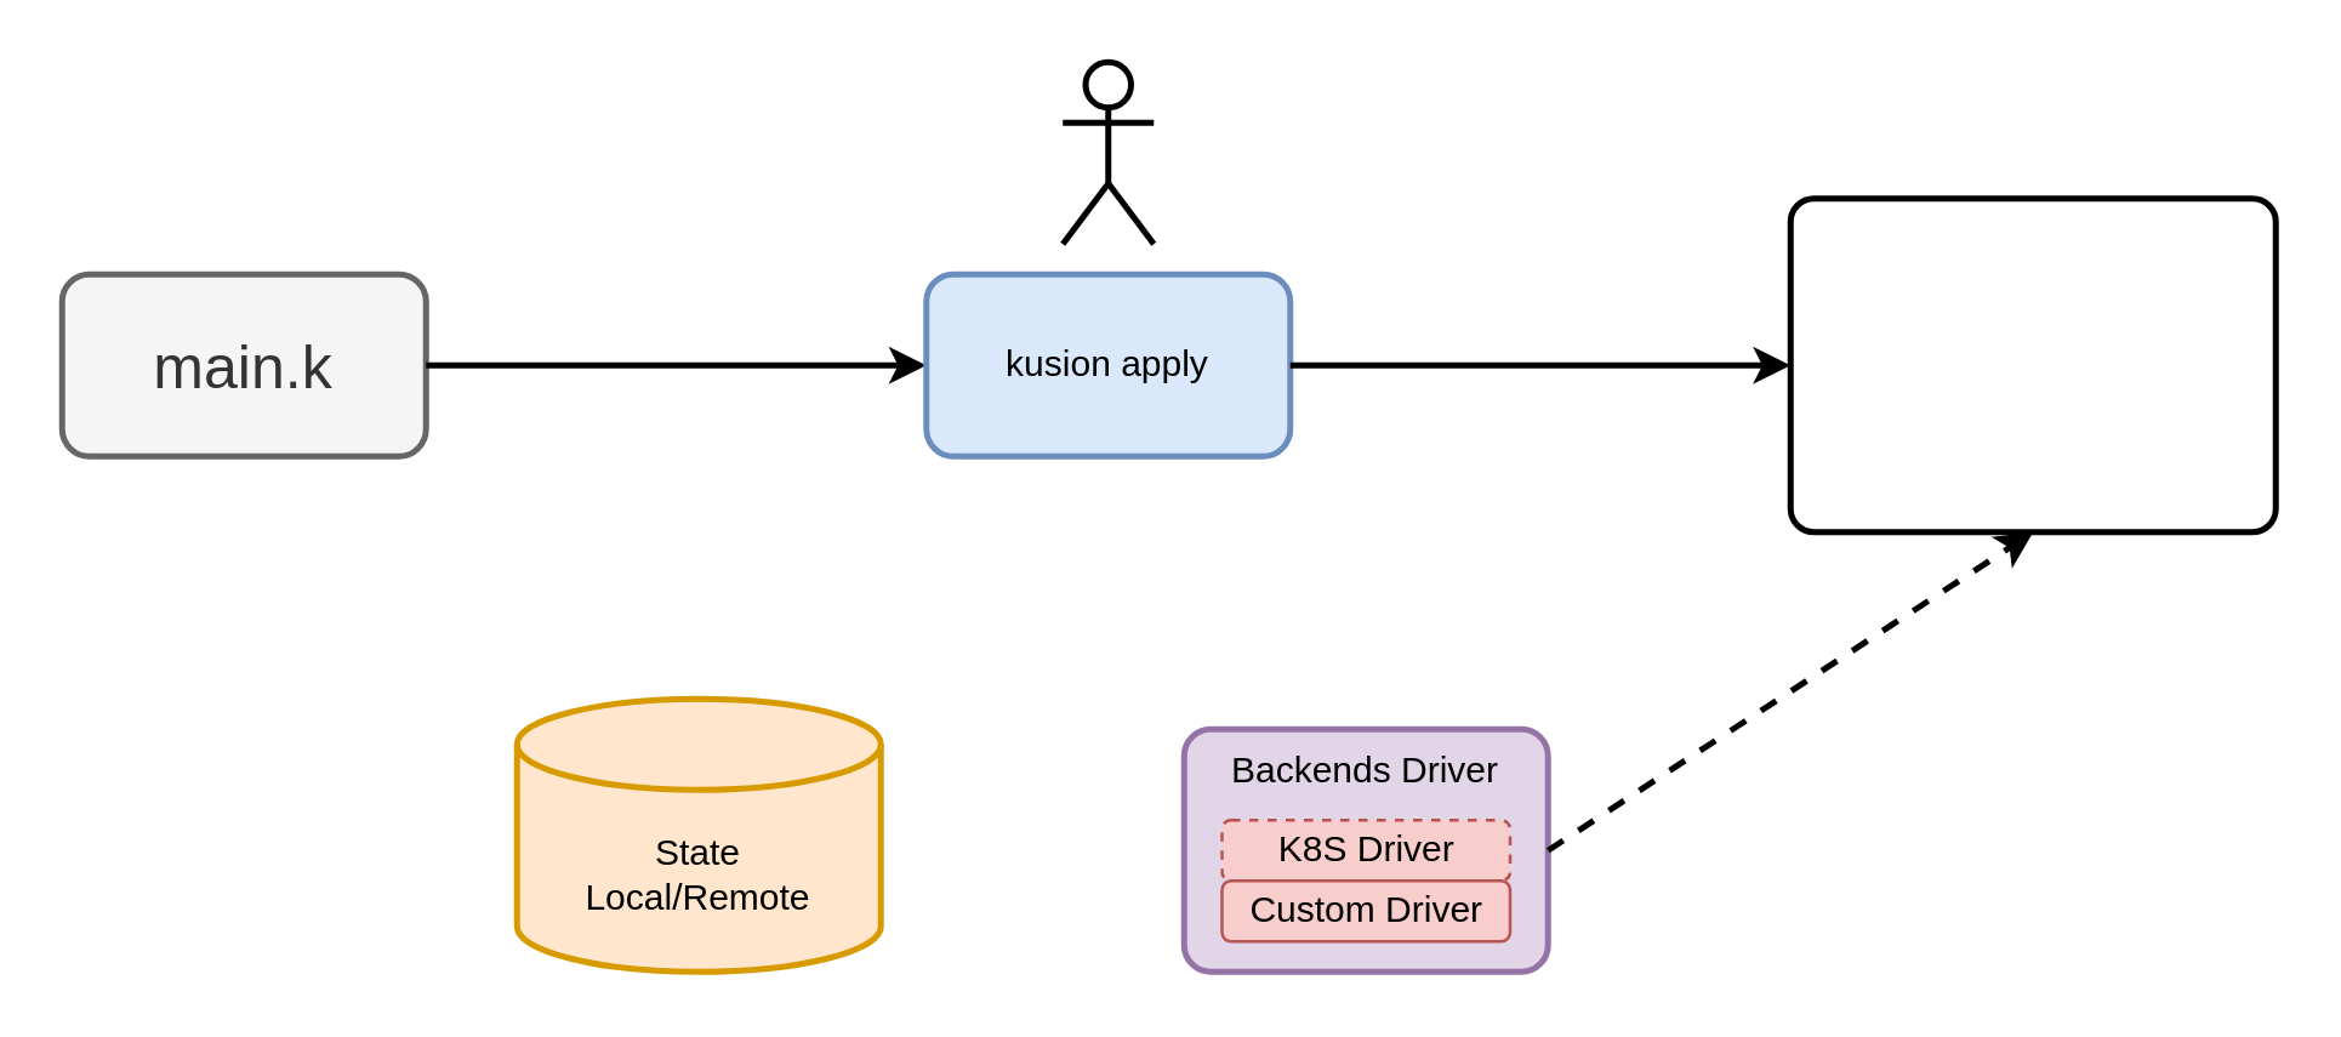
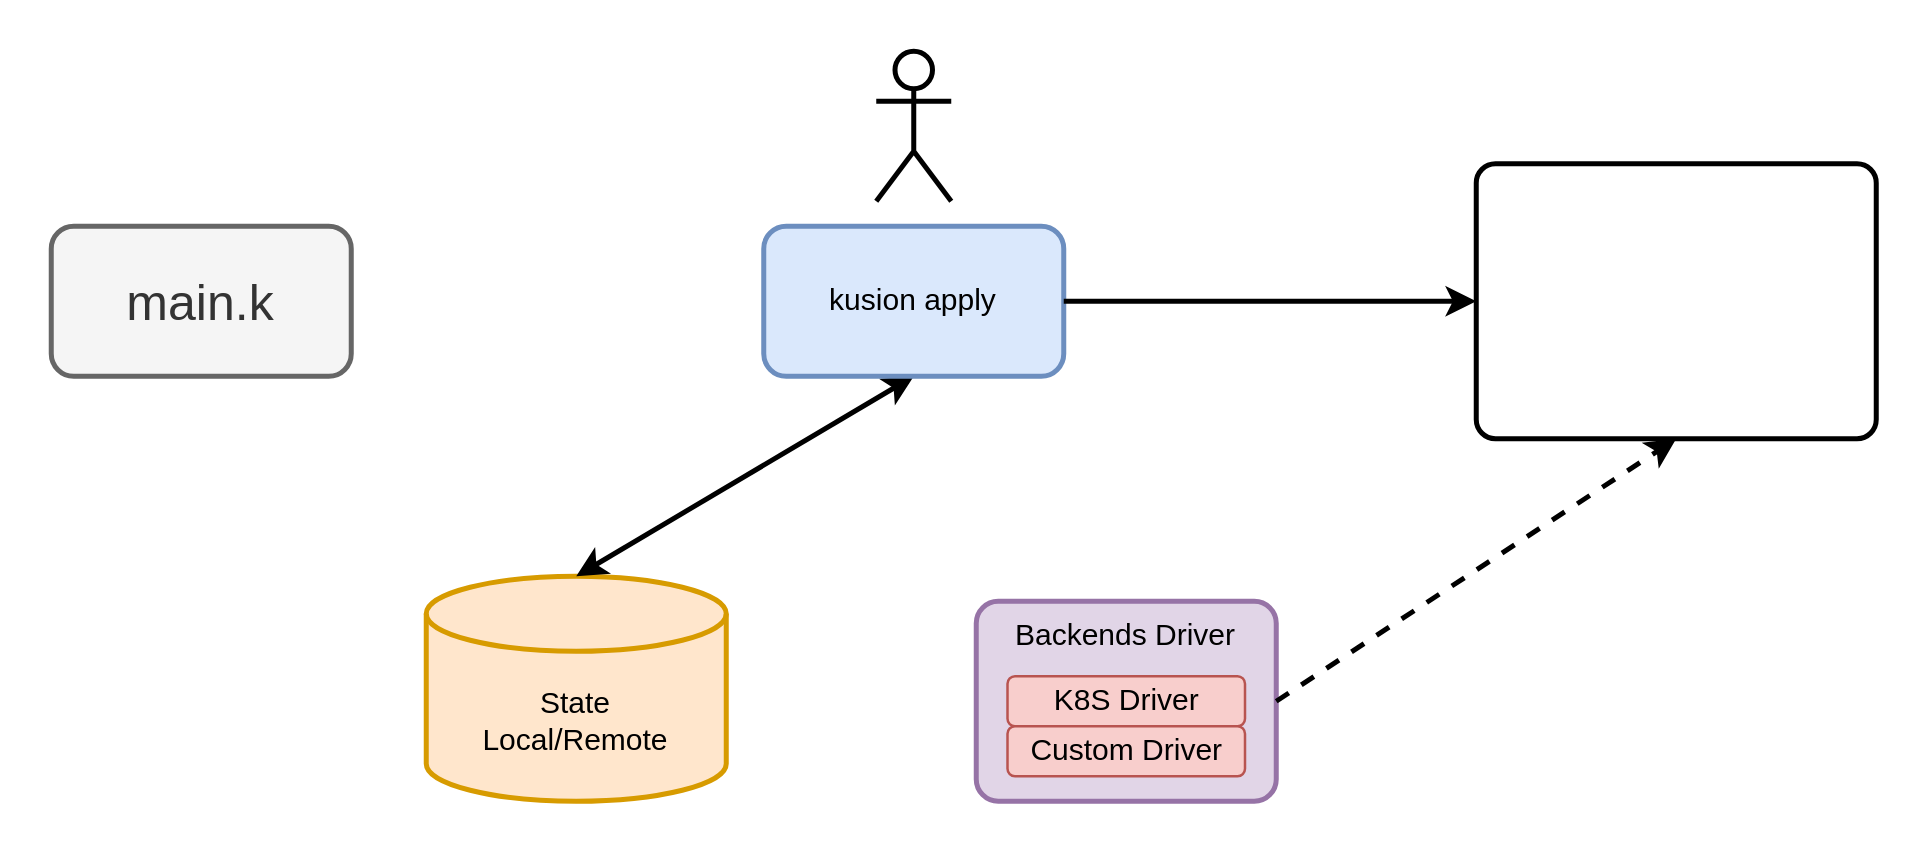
  <mxCell id="0" />
  <mxCell id="1" parent="0" />
  <mxCell id="2" value="&lt;font style=&quot;font-size: 20px&quot;&gt;main.k&lt;/font&gt;" style="rounded=1;whiteSpace=wrap;html=1;strokeWidth=2;fillColor=#f5f5f5;strokeColor=#666666;fontColor=#333333;" parent="1" vertex="1"><mxGeometry x="20" y="90" width="120" height="60" as="geometry" /></mxCell>
  <mxCell id="3" value="State&lt;br&gt;Local/Remote" style="shape=cylinder3;whiteSpace=wrap;html=1;boundedLbl=1;backgroundOutline=1;size=15;strokeWidth=2;verticalAlign=middle;fillColor=#ffe6cc;strokeColor=#d79b00;" parent="1" vertex="1"><mxGeometry x="170" y="230" width="120" height="90" as="geometry" /></mxCell>
- <mxCell id="5" value="" style="endArrow=classic;html=1;strokeWidth=2;exitX=1;exitY=0.5;exitDx=0;exitDy=0;entryX=0;entryY=0.5;entryDx=0;entryDy=0;" parent="1" source="2" target="7" edge="1"><mxGeometry width="50" height="50" relative="1" as="geometry"><mxPoint x="-10" y="70" as="sourcePoint" /><mxPoint x="310" y="120" as="targetPoint" /></mxGeometry></mxCell>
+ <mxCell id="4" value="" style="endArrow=classic;html=1;strokeWidth=2;entryX=0.5;entryY=0;entryDx=0;entryDy=0;exitX=0.5;exitY=1;exitDx=0;exitDy=0;entryPerimeter=0;startArrow=classic;startFill=1;" parent="1" source="7" target="3" edge="1"><mxGeometry width="50" height="50" relative="1" as="geometry"><mxPoint x="120" y="310" as="sourcePoint" /><mxPoint x="350" y="290" as="targetPoint" /></mxGeometry></mxCell>
  <mxCell id="6" value="Backends Driver" style="rounded=1;whiteSpace=wrap;html=1;strokeWidth=2;verticalAlign=top;arcSize=11;fillColor=#e1d5e7;strokeColor=#9673a6;" parent="1" vertex="1"><mxGeometry x="390" y="240" width="120" height="80" as="geometry" /></mxCell>
  <mxCell id="7" value="kusion apply" style="rounded=1;whiteSpace=wrap;html=1;strokeWidth=2;fillColor=#dae8fc;strokeColor=#6c8ebf;" vertex="1" parent="1"><mxGeometry x="305" y="90" width="120" height="60" as="geometry" /></mxCell>
  <mxCell id="8" value="" style="endArrow=classic;html=1;strokeWidth=2;exitX=1;exitY=0.5;exitDx=0;exitDy=0;entryX=0;entryY=0.5;entryDx=0;entryDy=0;" edge="1" parent="1" source="7" target="10"><mxGeometry width="50" height="50" relative="1" as="geometry"><mxPoint x="177" y="130" as="sourcePoint" /><mxPoint x="540" y="120" as="targetPoint" /></mxGeometry></mxCell>
  <mxCell id="9" value="" style="endArrow=classic;html=1;strokeWidth=2;dashed=1;entryX=0.5;entryY=1;entryDx=0;entryDy=0;exitX=1;exitY=0.5;exitDx=0;exitDy=0;" edge="1" parent="1" source="6" target="10"><mxGeometry width="50" height="50" relative="1" as="geometry"><mxPoint y="300" as="sourcePoint" x="270" /><mxPoint x="320" y="250" as="targetPoint" /></mxGeometry></mxCell>
  <mxCell id="10" value="" style="rounded=1;whiteSpace=wrap;html=1;fillColor=none;strokeWidth=2;arcSize=7;" vertex="1" parent="1"><mxGeometry x="590" y="65" width="160" height="110" as="geometry" /></mxCell>
  <mxCell id="11" value="" style="shape=umlActor;verticalLabelPosition=bottom;verticalAlign=top;html=1;outlineConnect=0;strokeWidth=2;fillColor=none;" vertex="1" parent="1"><mxGeometry x="350" y="20" width="30" height="60" as="geometry" /></mxCell>
- <mxCell id="12" value="K8S Driver" style="rounded=1;whiteSpace=wrap;html=1;strokeWidth=1;fillColor=#f8cecc;verticalAlign=middle;strokeColor=#b85450;dashed=1;" vertex="1" parent="1"><mxGeometry x="402.5" y="270" width="95" height="20" as="geometry" /></mxCell>
+ <mxCell id="12" value="K8S Driver" style="rounded=1;whiteSpace=wrap;html=1;strokeWidth=1;fillColor=#f8cecc;verticalAlign=middle;strokeColor=#b85450;" vertex="1" parent="1"><mxGeometry x="402.5" y="270" width="95" height="20" as="geometry" /></mxCell>
  <mxCell id="13" value="Custom Driver" style="rounded=1;whiteSpace=wrap;html=1;strokeWidth=1;fillColor=#f8cecc;verticalAlign=middle;strokeColor=#b85450;" vertex="1" parent="1"><mxGeometry x="402.5" y="290" width="95" height="20" as="geometry" /></mxCell>
